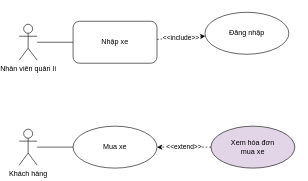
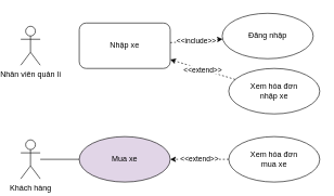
  <mxCell id="0" />
  <mxCell id="1" parent="0" />
  <mxCell id="2" value="Nhân viên quản lí" style="shape=umlActor;verticalLabelPosition=bottom;verticalAlign=top;html=1;" vertex="1" parent="1"><mxGeometry x="20" y="40" width="30" height="60" as="geometry" /></mxCell>
  <mxCell id="3" value="Đăng nhập" style="ellipse;whiteSpace=wrap;html=1;" vertex="1" parent="1"><mxGeometry x="330" y="20" width="140" height="70" as="geometry" /></mxCell>
  <mxCell id="4" value="Khách hàng" style="shape=umlActor;verticalLabelPosition=bottom;verticalAlign=top;html=1;" vertex="1" parent="1"><mxGeometry x="20" y="215" width="30" height="60" as="geometry" /></mxCell>
- <mxCell id="5" style="rounded=0;orthogonalLoop=1;jettySize=auto;html=1;endArrow=none;endFill=0;" edge="1" parent="1" source="6" target="2"><mxGeometry relative="1" as="geometry" /></mxCell>
  <mxCell id="6" value="Nhập xe" style="whiteSpace=wrap;html=1;rounded=1;" vertex="1" parent="1"><mxGeometry x="110" y="35" width="140" height="70" as="geometry" /></mxCell>
  <mxCell id="7" style="edgeStyle=none;rounded=0;orthogonalLoop=1;jettySize=auto;html=1;endArrow=none;endFill=0;" edge="1" parent="1" source="8" target="4"><mxGeometry relative="1" as="geometry" /></mxCell>
- <mxCell id="8" value="Mua xe" style="ellipse;whiteSpace=wrap;html=1;" vertex="1" parent="1"><mxGeometry x="110" y="210" width="140" height="70" as="geometry" /></mxCell>
+ <mxCell id="8" value="Mua xe" style="ellipse;whiteSpace=wrap;html=1;fillColor=#e1d5e7;" vertex="1" parent="1"><mxGeometry x="110" y="210" width="140" height="70" as="geometry" /></mxCell>
  <mxCell id="9" value="&amp;lt;&amp;lt;include&amp;gt;&amp;gt;" style="edgeStyle=none;rounded=0;orthogonalLoop=1;jettySize=auto;html=1;endArrow=classic;endFill=1;dashed=1;" edge="1" parent="1" source="6" target="3"><mxGeometry relative="1" as="geometry"><mxPoint x="291.711" y="138.479" as="sourcePoint" /><mxPoint x="448.27" y="96.503" as="targetPoint" /></mxGeometry></mxCell>
- <mxCell id="10" value="Xem hóa đơn&lt;br&gt;mua xe" style="ellipse;whiteSpace=wrap;html=1;fillColor=#e1d5e7;" vertex="1" parent="1"><mxGeometry x="340" y="210" width="140" height="70" as="geometry" /></mxCell>
+ <mxCell id="10" value="Xem hóa đơn&lt;br&gt;mua xe" style="ellipse;whiteSpace=wrap;html=1;" vertex="1" parent="1"><mxGeometry x="340" y="210" width="140" height="70" as="geometry" /></mxCell>
  <mxCell id="11" value="&amp;lt;&amp;lt;extend&amp;gt;&amp;gt;" style="edgeStyle=none;rounded=0;orthogonalLoop=1;jettySize=auto;html=1;endArrow=classic;endFill=1;dashed=1;" edge="1" parent="1" source="10" target="8"><mxGeometry relative="1" as="geometry"><mxPoint x="293.101" y="109.848" as="sourcePoint" /><mxPoint x="456.917" y="70.17" as="targetPoint" /></mxGeometry></mxCell>
+ <mxCell id="12" value="Xem hóa đơn&lt;br&gt;nhập xe" style="ellipse;whiteSpace=wrap;html=1;" vertex="1" parent="1"><mxGeometry x="340" y="105" width="140" height="70" as="geometry" /></mxCell>
+ <mxCell id="13" value="&amp;lt;&amp;lt;extend&amp;gt;&amp;gt;" style="edgeStyle=none;rounded=0;orthogonalLoop=1;jettySize=auto;html=1;endArrow=classic;endFill=1;dashed=1;" edge="1" parent="1" source="12" target="6"><mxGeometry relative="1" as="geometry"><mxPoint x="450" y="285" as="sourcePoint" /><mxPoint x="300" y="285" as="targetPoint" /></mxGeometry></mxCell>
